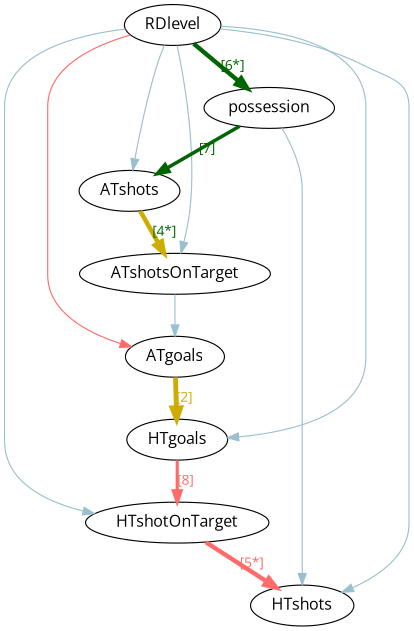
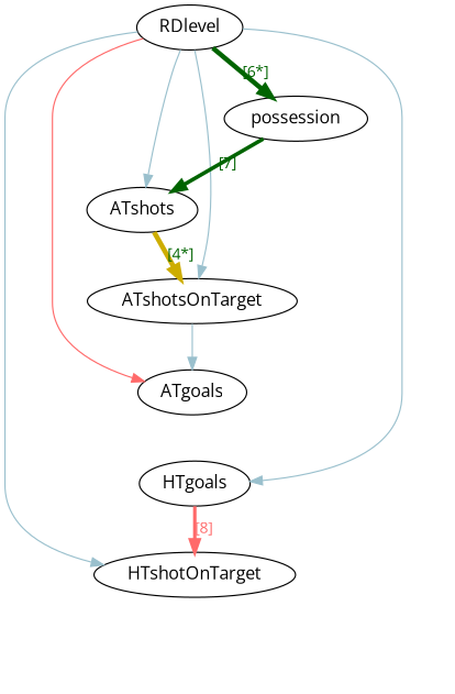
  digraph {
    fontname="Open Sans"
    splines=true
    node [fontname="Open Sans"]
    edge [color=lightblue3 fontname="Open Sans"]
    n1 [label=ATgoals]
    n2 [label=HTgoals]
    n3 [label=HTshotOnTarget]
    n4 [label=ATshots]
    n5 [label=ATshotsOnTarget]
    n6 [label=RDlevel]
-   n7 [label=HTshots]
    n8 [label=possession]
-   n1 -> n2 [color=gold3 fontcolor=gold3 fontsize=12 label="[2]  " labelfloat=true penwidth=4.28]
    n2 -> n3 [color=indianred1 fontcolor=indianred1 fontsize=12 label="[8]  " labelfloat=true penwidth=2.74]
-   n3 -> n7 [color=indianred1 fontcolor=indianred1 fontsize=12 label="[5*]  " labelfloat=true penwidth=3.90]
    n4 -> n5 [color=gold3 fontcolor=darkgreen fontsize=12 label="[4*]  " labelfloat=true penwidth=3.97]
    n5 -> n1
    n6 -> n1 [color=indianred1]
    n6 -> n2
    n6 -> n3
    n6 -> n4
    n6 -> n5
-   n6 -> n7
    n6 -> n8 [color=darkgreen fontcolor=darkgreen fontsize=12 label="[6*]  " labelfloat=true penwidth=3.85]
    n8 -> n4 [color=darkgreen fontcolor=darkgreen fontsize=12 label="[7]  " labelfloat=true penwidth=3.09]
-   n8 -> n7
  }
